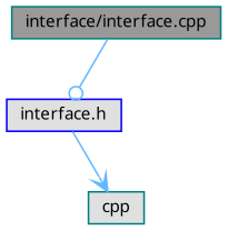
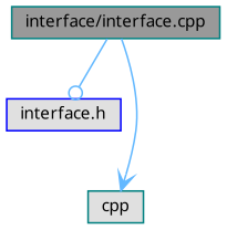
  digraph {
    fontname="Noto Sans"
    node [color=teal fillcolor="#E0E0E0" fontname="Noto Sans" fontsize=10 shape=box style=filled]
    edge [color=steelblue1 fontname="Noto Sans" fontsize=10 labelfontname=Helvetica labelfontsize=10 style=solid]
    n1 [fillcolor=grey60 fontcolor=black height=0.2 label="interface/interface.cpp" width=0.4]
    n2 [color=blue height=0.2 label="interface.h" width=0.4]
    n3 [height=0.2 label=cpp width=0.4]
    n1 -> n2 [arrowhead=odot]
-   n2 -> n3 [arrowhead=vee]
+   n1 -> n3 [arrowhead=vee]
  }
